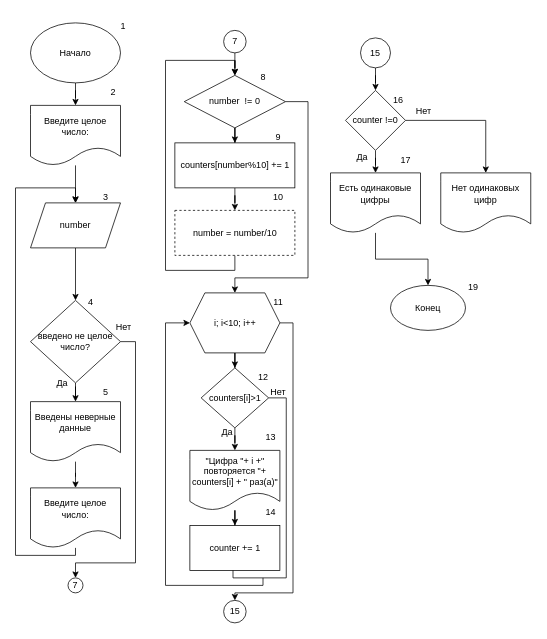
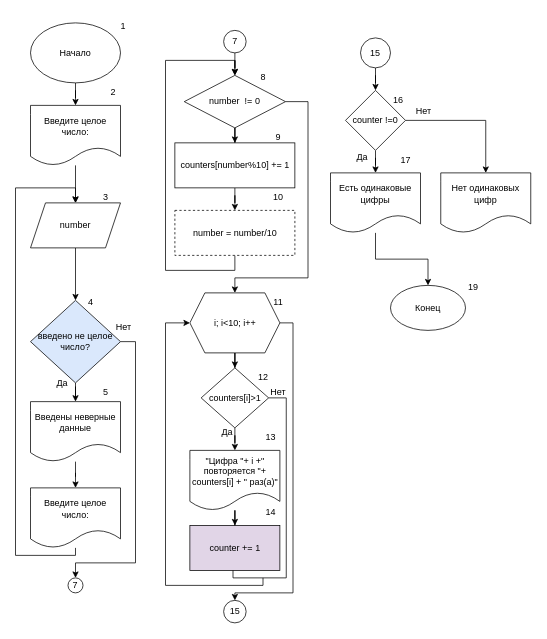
  <mxCell id="0" />
  <mxCell id="1" parent="0" />
  <mxCell id="2" value="" style="edgeStyle=orthogonalEdgeStyle;rounded=0;orthogonalLoop=1;jettySize=auto;html=1;" parent="1" source="3" target="12" edge="1"><mxGeometry relative="1" as="geometry" /></mxCell>
  <mxCell id="3" value="Начало" style="ellipse;whiteSpace=wrap;html=1;" parent="1" vertex="1"><mxGeometry x="40" y="30" width="120" height="80" as="geometry" /></mxCell>
  <mxCell id="4" value="" style="edgeStyle=orthogonalEdgeStyle;rounded=0;orthogonalLoop=1;jettySize=auto;html=1;" parent="1" source="5" target="8" edge="1"><mxGeometry relative="1" as="geometry" /></mxCell>
  <mxCell id="5" value="number" style="shape=parallelogram;perimeter=parallelogramPerimeter;whiteSpace=wrap;html=1;fixedSize=1;" parent="1" vertex="1"><mxGeometry x="40" y="270" width="120" height="60" as="geometry" /></mxCell>
  <mxCell id="6" style="edgeStyle=orthogonalEdgeStyle;rounded=0;orthogonalLoop=1;jettySize=auto;html=1;entryX=0.5;entryY=0;entryDx=0;entryDy=0;" parent="1" source="8" target="10" edge="1"><mxGeometry relative="1" as="geometry" /></mxCell>
  <mxCell id="7" style="edgeStyle=orthogonalEdgeStyle;rounded=0;orthogonalLoop=1;jettySize=auto;html=1;entryX=0.5;entryY=0;entryDx=0;entryDy=0;" parent="1" source="8" target="15" edge="1"><mxGeometry relative="1" as="geometry"><Array as="points"><mxPoint x="180" y="455" /><mxPoint x="180" y="750" /><mxPoint x="100" y="750" /></Array></mxGeometry></mxCell>
- <mxCell id="8" value="введено не целое число?" style="rhombus;whiteSpace=wrap;html=1;" parent="1" vertex="1"><mxGeometry x="40" y="400" width="120" height="110" as="geometry" /></mxCell>
+ <mxCell id="8" value="введено не целое число?" style="rhombus;whiteSpace=wrap;html=1;fillColor=#dae8fc;" parent="1" vertex="1"><mxGeometry x="40" y="400" width="120" height="110" as="geometry" /></mxCell>
  <mxCell id="9" value="" style="edgeStyle=orthogonalEdgeStyle;rounded=0;orthogonalLoop=1;jettySize=auto;html=1;" parent="1" source="10" target="14" edge="1"><mxGeometry relative="1" as="geometry" /></mxCell>
  <mxCell id="10" value="Введены неверные данные" style="shape=document;whiteSpace=wrap;html=1;boundedLbl=1;" parent="1" vertex="1"><mxGeometry x="40" y="535" width="120" height="80" as="geometry" /></mxCell>
  <mxCell id="11" value="" style="edgeStyle=orthogonalEdgeStyle;rounded=0;orthogonalLoop=1;jettySize=auto;html=1;" parent="1" source="12" target="5" edge="1"><mxGeometry relative="1" as="geometry" /></mxCell>
  <mxCell id="12" value="Введите целое число:" style="shape=document;whiteSpace=wrap;html=1;boundedLbl=1;" parent="1" vertex="1"><mxGeometry x="40" y="140" width="120" height="80" as="geometry" /></mxCell>
  <mxCell id="13" style="edgeStyle=orthogonalEdgeStyle;rounded=0;orthogonalLoop=1;jettySize=auto;html=1;entryX=0.5;entryY=0;entryDx=0;entryDy=0;" parent="1" source="14" target="5" edge="1"><mxGeometry relative="1" as="geometry"><Array as="points"><mxPoint x="100" y="740" /><mxPoint x="20" y="740" /><mxPoint x="20" y="250" /><mxPoint x="100" y="250" /></Array></mxGeometry></mxCell>
  <mxCell id="14" value="Введите целое число:" style="shape=document;whiteSpace=wrap;html=1;boundedLbl=1;" parent="1" vertex="1"><mxGeometry x="40" y="650" width="120" height="80" as="geometry" /></mxCell>
  <mxCell id="15" value="7" style="ellipse;whiteSpace=wrap;html=1;aspect=fixed;" parent="1" vertex="1"><mxGeometry x="90" y="770" width="20" height="20" as="geometry" /></mxCell>
  <mxCell id="16" value="" style="edgeStyle=orthogonalEdgeStyle;rounded=0;orthogonalLoop=1;jettySize=auto;html=1;" parent="1" source="17" target="20" edge="1"><mxGeometry relative="1" as="geometry" /></mxCell>
  <mxCell id="17" value="7" style="ellipse;whiteSpace=wrap;html=1;aspect=fixed;" parent="1" vertex="1"><mxGeometry x="297.5" y="40" width="30" height="30" as="geometry" /></mxCell>
  <mxCell id="18" value="" style="edgeStyle=orthogonalEdgeStyle;rounded=0;orthogonalLoop=1;jettySize=auto;html=1;" parent="1" source="20" target="22" edge="1"><mxGeometry relative="1" as="geometry" /></mxCell>
  <mxCell id="19" style="edgeStyle=orthogonalEdgeStyle;rounded=0;orthogonalLoop=1;jettySize=auto;html=1;entryX=0.5;entryY=0;entryDx=0;entryDy=0;" parent="1" source="20" target="27" edge="1"><mxGeometry relative="1" as="geometry"><Array as="points"><mxPoint x="410" y="135" /><mxPoint x="410" y="370" /><mxPoint x="313" y="370" /></Array></mxGeometry></mxCell>
  <mxCell id="20" value="number&amp;nbsp; != 0" style="rhombus;whiteSpace=wrap;html=1;" parent="1" vertex="1"><mxGeometry x="245" y="100" width="135" height="70" as="geometry" /></mxCell>
  <mxCell id="21" value="" style="edgeStyle=orthogonalEdgeStyle;rounded=0;orthogonalLoop=1;jettySize=auto;html=1;" parent="1" source="22" target="24" edge="1"><mxGeometry relative="1" as="geometry" /></mxCell>
  <mxCell id="22" value="counters[number%10] += 1" style="whiteSpace=wrap;html=1;" parent="1" vertex="1"><mxGeometry x="232.5" y="190" width="160" height="60" as="geometry" /></mxCell>
  <mxCell id="23" style="edgeStyle=orthogonalEdgeStyle;rounded=0;orthogonalLoop=1;jettySize=auto;html=1;entryX=0.5;entryY=0;entryDx=0;entryDy=0;" parent="1" source="24" target="20" edge="1"><mxGeometry relative="1" as="geometry"><Array as="points"><mxPoint x="313" y="360" /><mxPoint x="220" y="360" /><mxPoint x="220" y="80" /><mxPoint x="313" y="80" /></Array></mxGeometry></mxCell>
  <mxCell id="24" value="number = number/10" style="whiteSpace=wrap;html=1;dashed=1;" parent="1" vertex="1"><mxGeometry x="232.5" y="280" width="160" height="60" as="geometry" /></mxCell>
  <mxCell id="25" value="" style="edgeStyle=orthogonalEdgeStyle;rounded=0;orthogonalLoop=1;jettySize=auto;html=1;" parent="1" source="27" target="29" edge="1"><mxGeometry relative="1" as="geometry" /></mxCell>
  <mxCell id="26" style="edgeStyle=orthogonalEdgeStyle;rounded=0;orthogonalLoop=1;jettySize=auto;html=1;entryX=0.5;entryY=0;entryDx=0;entryDy=0;" parent="1" source="27" target="33" edge="1"><mxGeometry relative="1" as="geometry"><Array as="points"><mxPoint x="390" y="430" /><mxPoint x="390" y="790" /><mxPoint x="313" y="790" /></Array></mxGeometry></mxCell>
  <mxCell id="27" value="i; i&amp;lt;10; i++" style="shape=hexagon;perimeter=hexagonPerimeter2;whiteSpace=wrap;html=1;fixedSize=1;" parent="1" vertex="1"><mxGeometry x="252.5" y="390" width="120" height="80" as="geometry" /></mxCell>
  <mxCell id="28" value="" style="edgeStyle=orthogonalEdgeStyle;rounded=0;orthogonalLoop=1;jettySize=auto;html=1;" parent="1" source="29" target="32" edge="1"><mxGeometry relative="1" as="geometry" /></mxCell>
  <mxCell id="29" value="counters[i]&amp;gt;1" style="rhombus;whiteSpace=wrap;html=1;" parent="1" vertex="1"><mxGeometry x="267.5" y="490" width="90" height="80" as="geometry" /></mxCell>
- <mxCell id="30" value="counter += 1" style="rounded=0;whiteSpace=wrap;html=1;" parent="1" vertex="1"><mxGeometry x="252.5" y="700" width="120" height="60" as="geometry" /></mxCell>
+ <mxCell id="30" value="counter += 1" style="rounded=0;whiteSpace=wrap;html=1;fillColor=#e1d5e7;" parent="1" vertex="1"><mxGeometry x="252.5" y="700" width="120" height="60" as="geometry" /></mxCell>
  <mxCell id="31" value="" style="edgeStyle=orthogonalEdgeStyle;rounded=0;orthogonalLoop=1;jettySize=auto;html=1;" parent="1" source="32" target="30" edge="1"><mxGeometry relative="1" as="geometry" /></mxCell>
  <mxCell id="32" value="&quot;Цифра &quot;+ i +&quot; повторяется &quot;+ counters[i] + &quot; раз(а)&quot;" style="shape=document;whiteSpace=wrap;html=1;boundedLbl=1;" parent="1" vertex="1"><mxGeometry x="252.5" y="600" width="120" height="80" as="geometry" /></mxCell>
  <mxCell id="33" value="15" style="ellipse;whiteSpace=wrap;html=1;aspect=fixed;" parent="1" vertex="1"><mxGeometry x="297.5" y="800" width="30" height="30" as="geometry" /></mxCell>
  <mxCell id="34" value="" style="edgeStyle=orthogonalEdgeStyle;rounded=0;orthogonalLoop=1;jettySize=auto;html=1;" parent="1" source="35" target="38" edge="1"><mxGeometry relative="1" as="geometry" /></mxCell>
  <mxCell id="35" value="15" style="ellipse;whiteSpace=wrap;html=1;aspect=fixed;" parent="1" vertex="1"><mxGeometry x="480" y="50" width="40" height="40" as="geometry" /></mxCell>
  <mxCell id="36" value="" style="edgeStyle=orthogonalEdgeStyle;rounded=0;orthogonalLoop=1;jettySize=auto;html=1;" parent="1" source="38" target="40" edge="1"><mxGeometry relative="1" as="geometry" /></mxCell>
  <mxCell id="37" style="edgeStyle=orthogonalEdgeStyle;rounded=0;orthogonalLoop=1;jettySize=auto;html=1;entryX=0.5;entryY=0;entryDx=0;entryDy=0;" parent="1" source="38" target="41" edge="1"><mxGeometry relative="1" as="geometry" /></mxCell>
  <mxCell id="38" value="counter !=0" style="rhombus;whiteSpace=wrap;html=1;" parent="1" vertex="1"><mxGeometry x="460" y="120" width="80" height="80" as="geometry" /></mxCell>
  <mxCell id="39" style="edgeStyle=orthogonalEdgeStyle;rounded=0;orthogonalLoop=1;jettySize=auto;html=1;" parent="1" source="40" target="42" edge="1"><mxGeometry relative="1" as="geometry" /></mxCell>
  <mxCell id="40" value="Есть одинаковые цифры" style="shape=document;whiteSpace=wrap;html=1;boundedLbl=1;" parent="1" vertex="1"><mxGeometry x="440" y="230" width="120" height="80" as="geometry" /></mxCell>
  <mxCell id="41" value="Нет одинаковых цифр" style="shape=document;whiteSpace=wrap;html=1;boundedLbl=1;" parent="1" vertex="1"><mxGeometry x="587" y="230" width="120" height="80" as="geometry" /></mxCell>
  <mxCell id="42" value="Конец" style="ellipse;whiteSpace=wrap;html=1;" parent="1" vertex="1"><mxGeometry x="520" y="380" width="100" height="60" as="geometry" /></mxCell>
  <mxCell id="43" value="1" style="text;html=1;align=center;verticalAlign=middle;whiteSpace=wrap;rounded=0;" parent="1" vertex="1"><mxGeometry x="134" y="20" width="60" height="30" as="geometry" /></mxCell>
  <mxCell id="44" value="2" style="text;html=1;align=center;verticalAlign=middle;resizable=0;points=[];autosize=1;strokeColor=none;fillColor=none;" parent="1" vertex="1"><mxGeometry x="135" y="108" width="30" height="30" as="geometry" /></mxCell>
  <mxCell id="45" value="3" style="text;html=1;align=center;verticalAlign=middle;resizable=0;points=[];autosize=1;strokeColor=none;fillColor=none;" parent="1" vertex="1"><mxGeometry x="125" y="248" width="30" height="30" as="geometry" /></mxCell>
  <mxCell id="46" value="4" style="text;html=1;align=center;verticalAlign=middle;resizable=0;points=[];autosize=1;strokeColor=none;fillColor=none;" parent="1" vertex="1"><mxGeometry x="105" y="388" width="30" height="30" as="geometry" /></mxCell>
  <mxCell id="47" value="5" style="text;html=1;align=center;verticalAlign=middle;resizable=0;points=[];autosize=1;strokeColor=none;fillColor=none;" parent="1" vertex="1"><mxGeometry x="125" y="508" width="30" height="30" as="geometry" /></mxCell>
  <mxCell id="48" value="8" style="text;html=1;align=center;verticalAlign=middle;resizable=0;points=[];autosize=1;strokeColor=none;fillColor=none;" parent="1" vertex="1"><mxGeometry x="335" y="88" width="30" height="30" as="geometry" /></mxCell>
  <mxCell id="49" value="9" style="text;html=1;align=center;verticalAlign=middle;resizable=0;points=[];autosize=1;strokeColor=none;fillColor=none;" parent="1" vertex="1"><mxGeometry x="355" y="168" width="30" height="30" as="geometry" /></mxCell>
  <mxCell id="50" value="10" style="text;html=1;align=center;verticalAlign=middle;resizable=0;points=[];autosize=1;strokeColor=none;fillColor=none;" parent="1" vertex="1"><mxGeometry x="350" y="248" width="40" height="30" as="geometry" /></mxCell>
  <mxCell id="51" value="11" style="text;html=1;align=center;verticalAlign=middle;resizable=0;points=[];autosize=1;strokeColor=none;fillColor=none;" parent="1" vertex="1"><mxGeometry x="350" y="388" width="40" height="30" as="geometry" /></mxCell>
  <mxCell id="52" value="12" style="text;html=1;align=center;verticalAlign=middle;resizable=0;points=[];autosize=1;strokeColor=none;fillColor=none;" parent="1" vertex="1"><mxGeometry x="330" y="488" width="40" height="30" as="geometry" /></mxCell>
  <mxCell id="53" value="13" style="text;html=1;align=center;verticalAlign=middle;resizable=0;points=[];autosize=1;strokeColor=none;fillColor=none;" parent="1" vertex="1"><mxGeometry x="340" y="568" width="40" height="30" as="geometry" /></mxCell>
  <mxCell id="54" value="14" style="text;html=1;align=center;verticalAlign=middle;resizable=0;points=[];autosize=1;strokeColor=none;fillColor=none;" parent="1" vertex="1"><mxGeometry x="340" y="668" width="40" height="30" as="geometry" /></mxCell>
  <mxCell id="55" value="16" style="text;html=1;align=center;verticalAlign=middle;resizable=0;points=[];autosize=1;strokeColor=none;fillColor=none;" parent="1" vertex="1"><mxGeometry x="510" y="118" width="40" height="30" as="geometry" /></mxCell>
  <mxCell id="56" value="17" style="text;html=1;align=center;verticalAlign=middle;resizable=0;points=[];autosize=1;strokeColor=none;fillColor=none;" parent="1" vertex="1"><mxGeometry x="520" y="198" width="40" height="30" as="geometry" /></mxCell>
  <mxCell id="57" value="19" style="text;html=1;align=center;verticalAlign=middle;resizable=0;points=[];autosize=1;strokeColor=none;fillColor=none;" parent="1" vertex="1"><mxGeometry x="610" y="368" width="40" height="30" as="geometry" /></mxCell>
  <mxCell id="58" value="" style="endArrow=none;html=1;rounded=0;entryX=1;entryY=0.5;entryDx=0;entryDy=0;" edge="1" parent="1" target="29"><mxGeometry width="50" height="50" relative="1" as="geometry"><mxPoint x="310" y="760" as="sourcePoint" /><mxPoint x="550" y="522" as="targetPoint" /><Array as="points"><mxPoint x="310" y="770" /><mxPoint x="381" y="770" /><mxPoint x="381" y="530" /></Array></mxGeometry></mxCell>
  <mxCell id="59" value="" style="endArrow=classic;html=1;rounded=0;entryX=0;entryY=0.5;entryDx=0;entryDy=0;" edge="1" parent="1" target="27"><mxGeometry width="50" height="50" relative="1" as="geometry"><mxPoint x="350" y="770" as="sourcePoint" /><mxPoint x="240" y="690" as="targetPoint" /><Array as="points"><mxPoint x="350" y="780" /><mxPoint x="220" y="780" /><mxPoint x="220" y="430" /></Array></mxGeometry></mxCell>
  <mxCell id="60" value="Да" style="text;html=1;align=center;verticalAlign=middle;resizable=0;points=[];autosize=1;strokeColor=none;fillColor=none;" vertex="1" parent="1"><mxGeometry x="65" y="497" width="33" height="26" as="geometry" /></mxCell>
  <mxCell id="61" value="Нет" style="text;html=1;align=center;verticalAlign=middle;resizable=0;points=[];autosize=1;strokeColor=none;fillColor=none;" vertex="1" parent="1"><mxGeometry x="145" y="423" width="38" height="26" as="geometry" /></mxCell>
  <mxCell id="62" value="Да" style="text;html=1;align=center;verticalAlign=middle;resizable=0;points=[];autosize=1;strokeColor=none;fillColor=none;" vertex="1" parent="1"><mxGeometry x="285" y="563" width="33" height="26" as="geometry" /></mxCell>
  <mxCell id="63" value="Нет" style="text;html=1;align=center;verticalAlign=middle;resizable=0;points=[];autosize=1;strokeColor=none;fillColor=none;" vertex="1" parent="1"><mxGeometry x="351" y="509" width="38" height="26" as="geometry" /></mxCell>
  <mxCell id="64" value="Да" style="text;html=1;align=center;verticalAlign=middle;resizable=0;points=[];autosize=1;strokeColor=none;fillColor=none;" vertex="1" parent="1"><mxGeometry x="465" y="196" width="33" height="26" as="geometry" /></mxCell>
  <mxCell id="65" value="Нет" style="text;html=1;align=center;verticalAlign=middle;resizable=0;points=[];autosize=1;strokeColor=none;fillColor=none;" vertex="1" parent="1"><mxGeometry x="545" y="135" width="38" height="26" as="geometry" /></mxCell>
